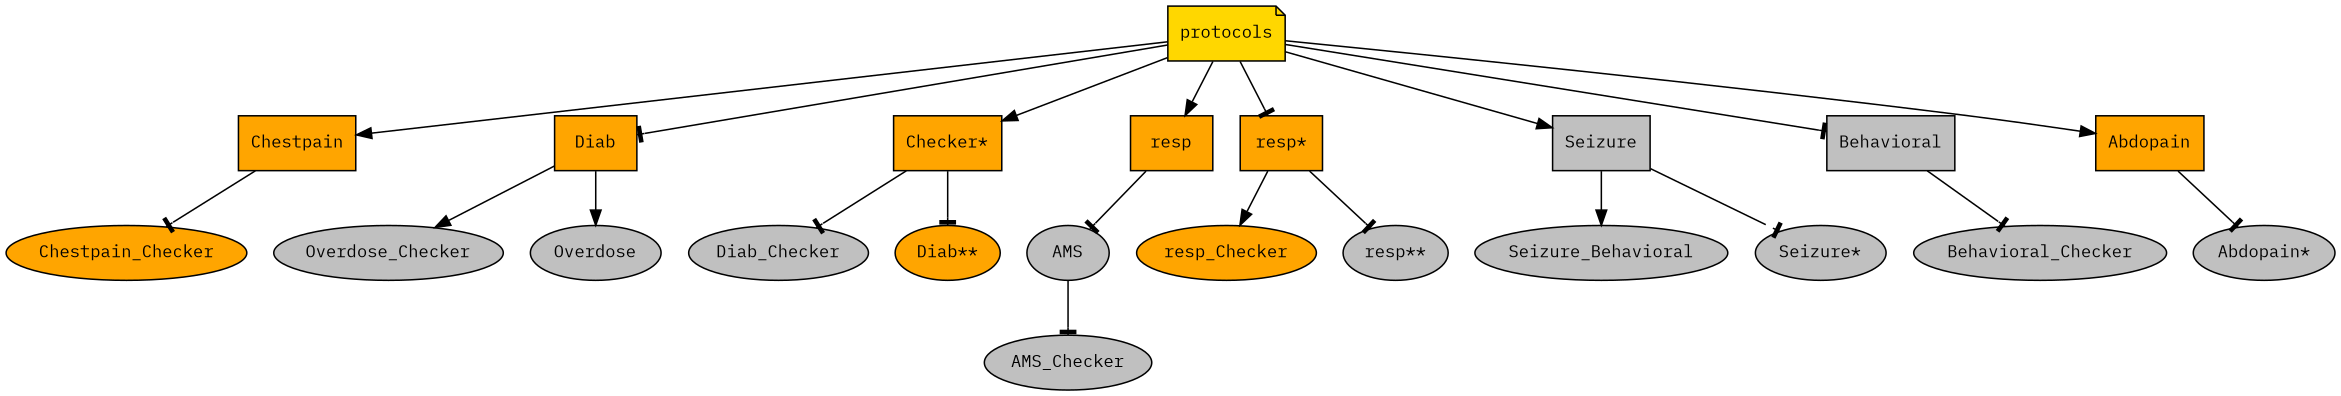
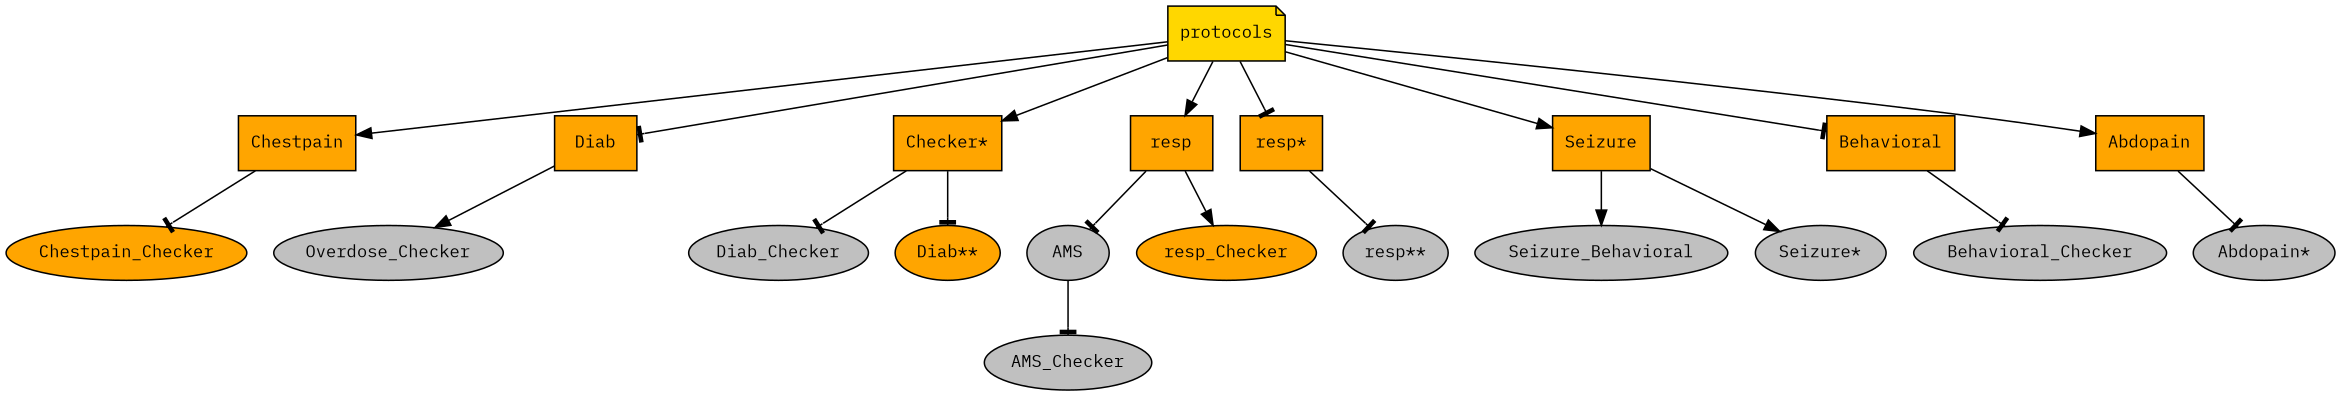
  digraph {
    fontname="IBM Plex Mono"
    node [fillcolor=orange fontcolor=black fontname="IBM Plex Mono" fontsize=11 shape=ellipse style=filled]
    edge [arrowhead=tee fontname="IBM Plex Mono"]
    protocols [fillcolor=gold shape=note]
    Chestpain [shape=box]
    Diab [shape=box]
    n4 [label="Checker*" shape=box]
    resp [shape=box]
    "resp*" [shape=box]
-   Seizure [fillcolor=gray shape=box]
-   Behavioral [fillcolor=gray shape=box]
+   Seizure [shape=box]
+   Behavioral [shape=box]
    Abdopain [shape=box]
    Chestpain_Checker
    Overdose_Checker [fillcolor=gray]
-   Overdose [fillcolor=gray]
    Diab_Checker [fillcolor=gray]
    "Diab**"
    AMS [fillcolor=gray]
    resp_Checker
    "resp**" [fillcolor=gray]
    n18 [fillcolor=gray label=Seizure_Behavioral]
    "Seizure*" [fillcolor=gray]
    Behavioral_Checker [fillcolor=gray]
    "Abdopain*" [fillcolor=gray]
    AMS_Checker [fillcolor=gray]
    protocols -> Chestpain [arrowhead=normal]
    protocols -> Diab
    protocols -> n4 [arrowhead=normal]
    protocols -> resp [arrowhead=normal]
    protocols -> "resp*"
    protocols -> Seizure [arrowhead=normal]
    protocols -> Behavioral
    protocols -> Abdopain [arrowhead=normal]
    Chestpain -> Chestpain_Checker
    Diab -> Overdose_Checker [arrowhead=normal]
-   Diab -> Overdose [arrowhead=normal]
    n4 -> Diab_Checker
    n4 -> "Diab**"
    resp -> AMS
-   "resp*" -> resp_Checker [arrowhead=normal]
+   resp -> resp_Checker [arrowhead=normal]
    "resp*" -> "resp**"
    Seizure -> n18 [arrowhead=normal]
-   Seizure -> "Seizure*"
+   Seizure -> "Seizure*" [arrowhead=normal]
    Behavioral -> Behavioral_Checker
    Abdopain -> "Abdopain*"
    AMS -> AMS_Checker
  }
